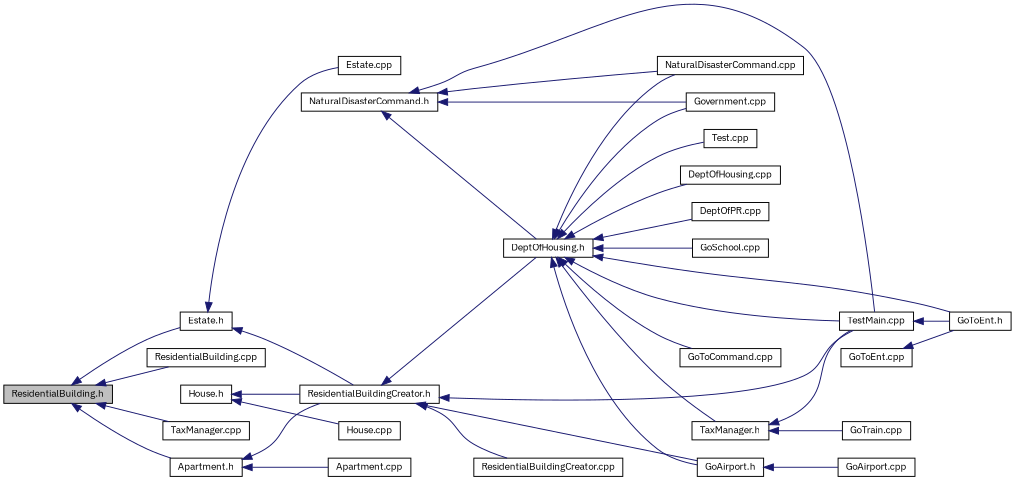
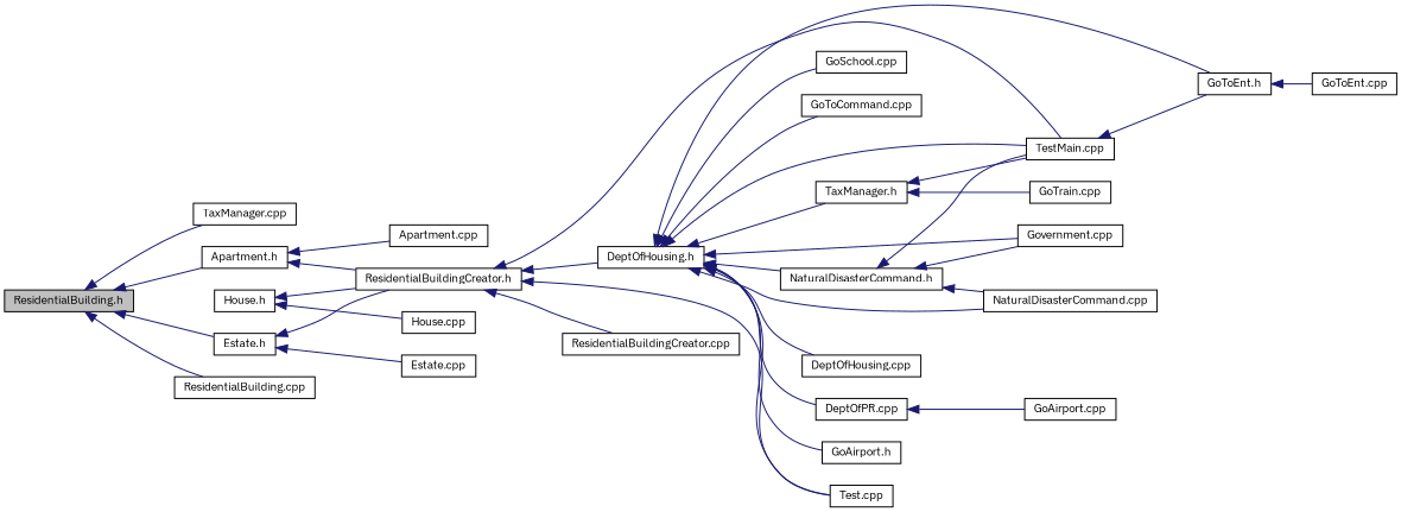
  digraph {
    fontname="IBM Plex Sans"
    rankdir=LR
    node [color=black fillcolor=white fontname="IBM Plex Sans" fontsize=10 shape=record style=filled]
    edge [color=midnightblue dir=back fontname="IBM Plex Sans" fontsize=10 labelfontname=Helvetica labelfontsize=10 style=solid]
    n1 [fillcolor=grey75 fontcolor=black height=0.2 label="ResidentialBuilding.h" width=0.4]
    n2 [height=0.2 label="Apartment.h" width=0.4]
    n3 [height=0.2 label="Estate.h" width=0.4]
    n4 [height=0.2 label="ResidentialBuilding.cpp" width=0.4]
    n5 [height=0.2 label="TaxManager.cpp" width=0.4]
    n6 [height=0.2 label="Apartment.cpp" width=0.4]
    n7 [height=0.2 label="ResidentialBuildingCreator.h" width=0.4]
    n8 [height=0.2 label="Estate.cpp" width=0.4]
    n9 [height=0.2 label="House.h" width=0.4]
    n10 [height=0.2 label="House.cpp" width=0.4]
    n11 [height=0.2 label="DeptOfHousing.h" width=0.4]
    n12 [height=0.2 label="TestMain.cpp" width=0.4]
    n13 [height=0.2 label="Test.cpp" width=0.4]
    n14 [height=0.2 label="ResidentialBuildingCreator.cpp" width=0.4]
    n15 [height=0.2 label="DeptOfHousing.cpp" width=0.4]
    n16 [height=0.2 label="DeptOfPR.cpp" width=0.4]
    n17 [height=0.2 label="GoAirport.h" width=0.4]
    n18 [height=0.2 label="GoSchool.cpp" width=0.4]
    n19 [height=0.2 label="GoToCommand.cpp" width=0.4]
    n20 [height=0.2 label="GoToEnt.h" width=0.4]
    n21 [height=0.2 label="TaxManager.h" width=0.4]
    n22 [height=0.2 label="Government.cpp" width=0.4]
    n23 [height=0.2 label="NaturalDisasterCommand.cpp" width=0.4]
    n24 [height=0.2 label="NaturalDisasterCommand.h" width=0.4]
    n25 [height=0.2 label="GoAirport.cpp" width=0.4]
    n26 [height=0.2 label="GoToEnt.cpp" width=0.4]
    n27 [height=0.2 label="GoTrain.cpp" width=0.4]
    n1 -> n2
    n1 -> n3
    n1 -> n4
    n1 -> n5
    n2 -> n6
    n2 -> n7
    n3 -> n7
    n3 -> n8
    n7 -> n11
    n7 -> n12
-   n7 -> n17
+   n7 -> n13
    n7 -> n14
    n9 -> n7
    n9 -> n10
    n11 -> n12
    n11 -> n13
    n11 -> n15
    n11 -> n16
    n11 -> n17
    n11 -> n18
    n11 -> n19
    n11 -> n20
    n11 -> n21
    n11 -> n22
    n11 -> n23
-   n24 -> n11
+   n11 -> n24
    n12 -> n20
-   n17 -> n25
-   n26 -> n20
+   n16 -> n25
+   n20 -> n26
    n21 -> n12
    n21 -> n27
    n24 -> n12
    n24 -> n22
    n24 -> n23
  }
